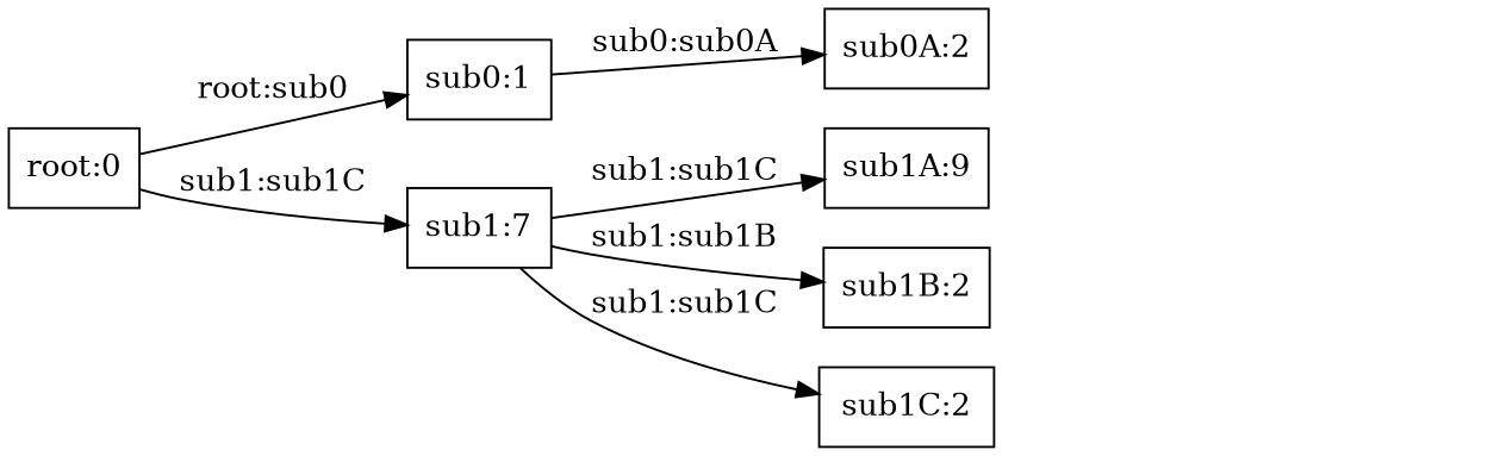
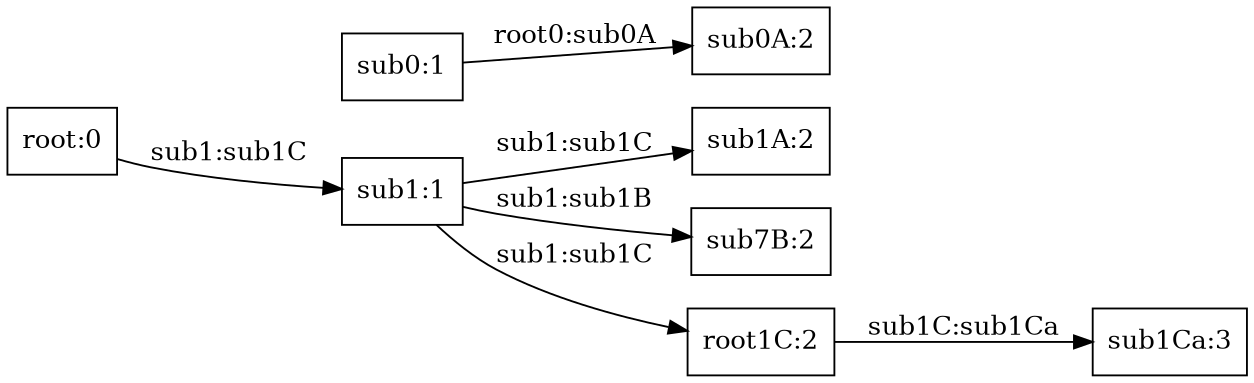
  digraph {
    rankdir=LR
    node [shape=box]
    "root:0"
    "sub0:1"
-   "sub1:1" [label="sub1:7"]
+   "sub1:1"
    "sub0A:2"
-   "sub1A:2" [label="sub1A:9"]
-   "sub1B:2"
-   "sub1C:2"
-   "root:0" -> "sub0:1" [label="root:sub0"]
+   "sub1A:2"
+   "sub1B:2" [label="sub7B:2"]
+   "sub1C:2" [label="root1C:2"]
+   "sub1Ca:3"
    "root:0" -> "sub1:1" [label="sub1:sub1C"]
-   "sub0:1" -> "sub0A:2" [label="sub0:sub0A"]
+   "sub0:1" -> "sub0A:2" [label="root0:sub0A"]
    "sub1:1" -> "sub1A:2" [label="sub1:sub1C"]
    "sub1:1" -> "sub1B:2" [label="sub1:sub1B"]
    "sub1:1" -> "sub1C:2" [label="sub1:sub1C"]
+   "sub1C:2" -> "sub1Ca:3" [label="sub1C:sub1Ca"]
  }
